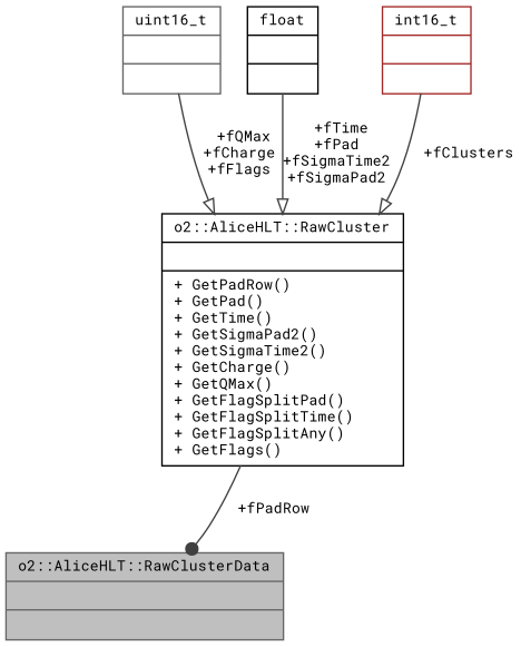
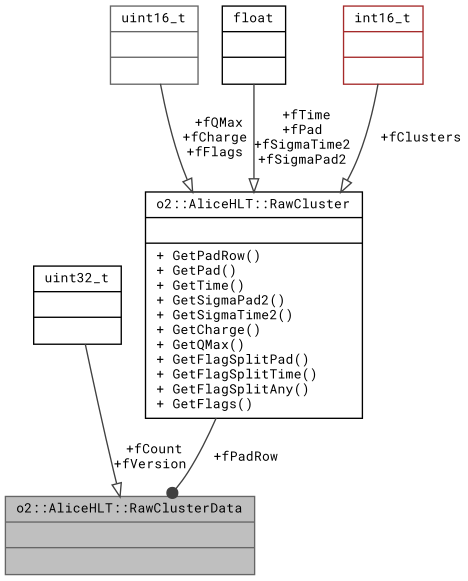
  digraph {
    fontname="Roboto Mono"
    node [color=black fontname="Roboto Mono" fontsize=10 shape=record]
    edge [arrowhead=onormal color=grey25 fontname="Roboto Mono" fontsize=10 labelfontname=Helvetica labelfontsize=10 style=solid]
    n1 [color=gray40 fillcolor=grey75 fontcolor=black height=0.2 label="{o2::AliceHLT::RawClusterData\n||}" style=filled width=0.4]
+   n2 [height=0.2 label="{uint32_t\n||}" width=0.4]
    n3 [height=0.2 label="{o2::AliceHLT::RawCluster\n||+ GetPadRow()\l+ GetPad()\l+ GetTime()\l+ GetSigmaPad2()\l+ GetSigmaTime2()\l+ GetCharge()\l+ GetQMax()\l+ GetFlagSplitPad()\l+ GetFlagSplitTime()\l+ GetFlagSplitAny()\l+ GetFlags()\l}" width=0.4]
    n4 [color=gray40 height=0.2 label="{uint16_t\n||}" width=0.4]
    n5 [height=0.2 label="{float\n||}" width=0.4]
    n6 [color=brown height=0.2 label="{int16_t\n||}" width=0.4]
+   n2 -> n1 [label=" +fCount\n+fVersion"]
    n3 -> n1 [arrowhead=dot label=" +fPadRow"]
    n4 -> n3 [label=" +fQMax\n+fCharge\n+fFlags"]
    n5 -> n3 [label=" +fTime\n+fPad\n+fSigmaTime2\n+fSigmaPad2"]
    n6 -> n3 [label=" +fClusters"]
  }
